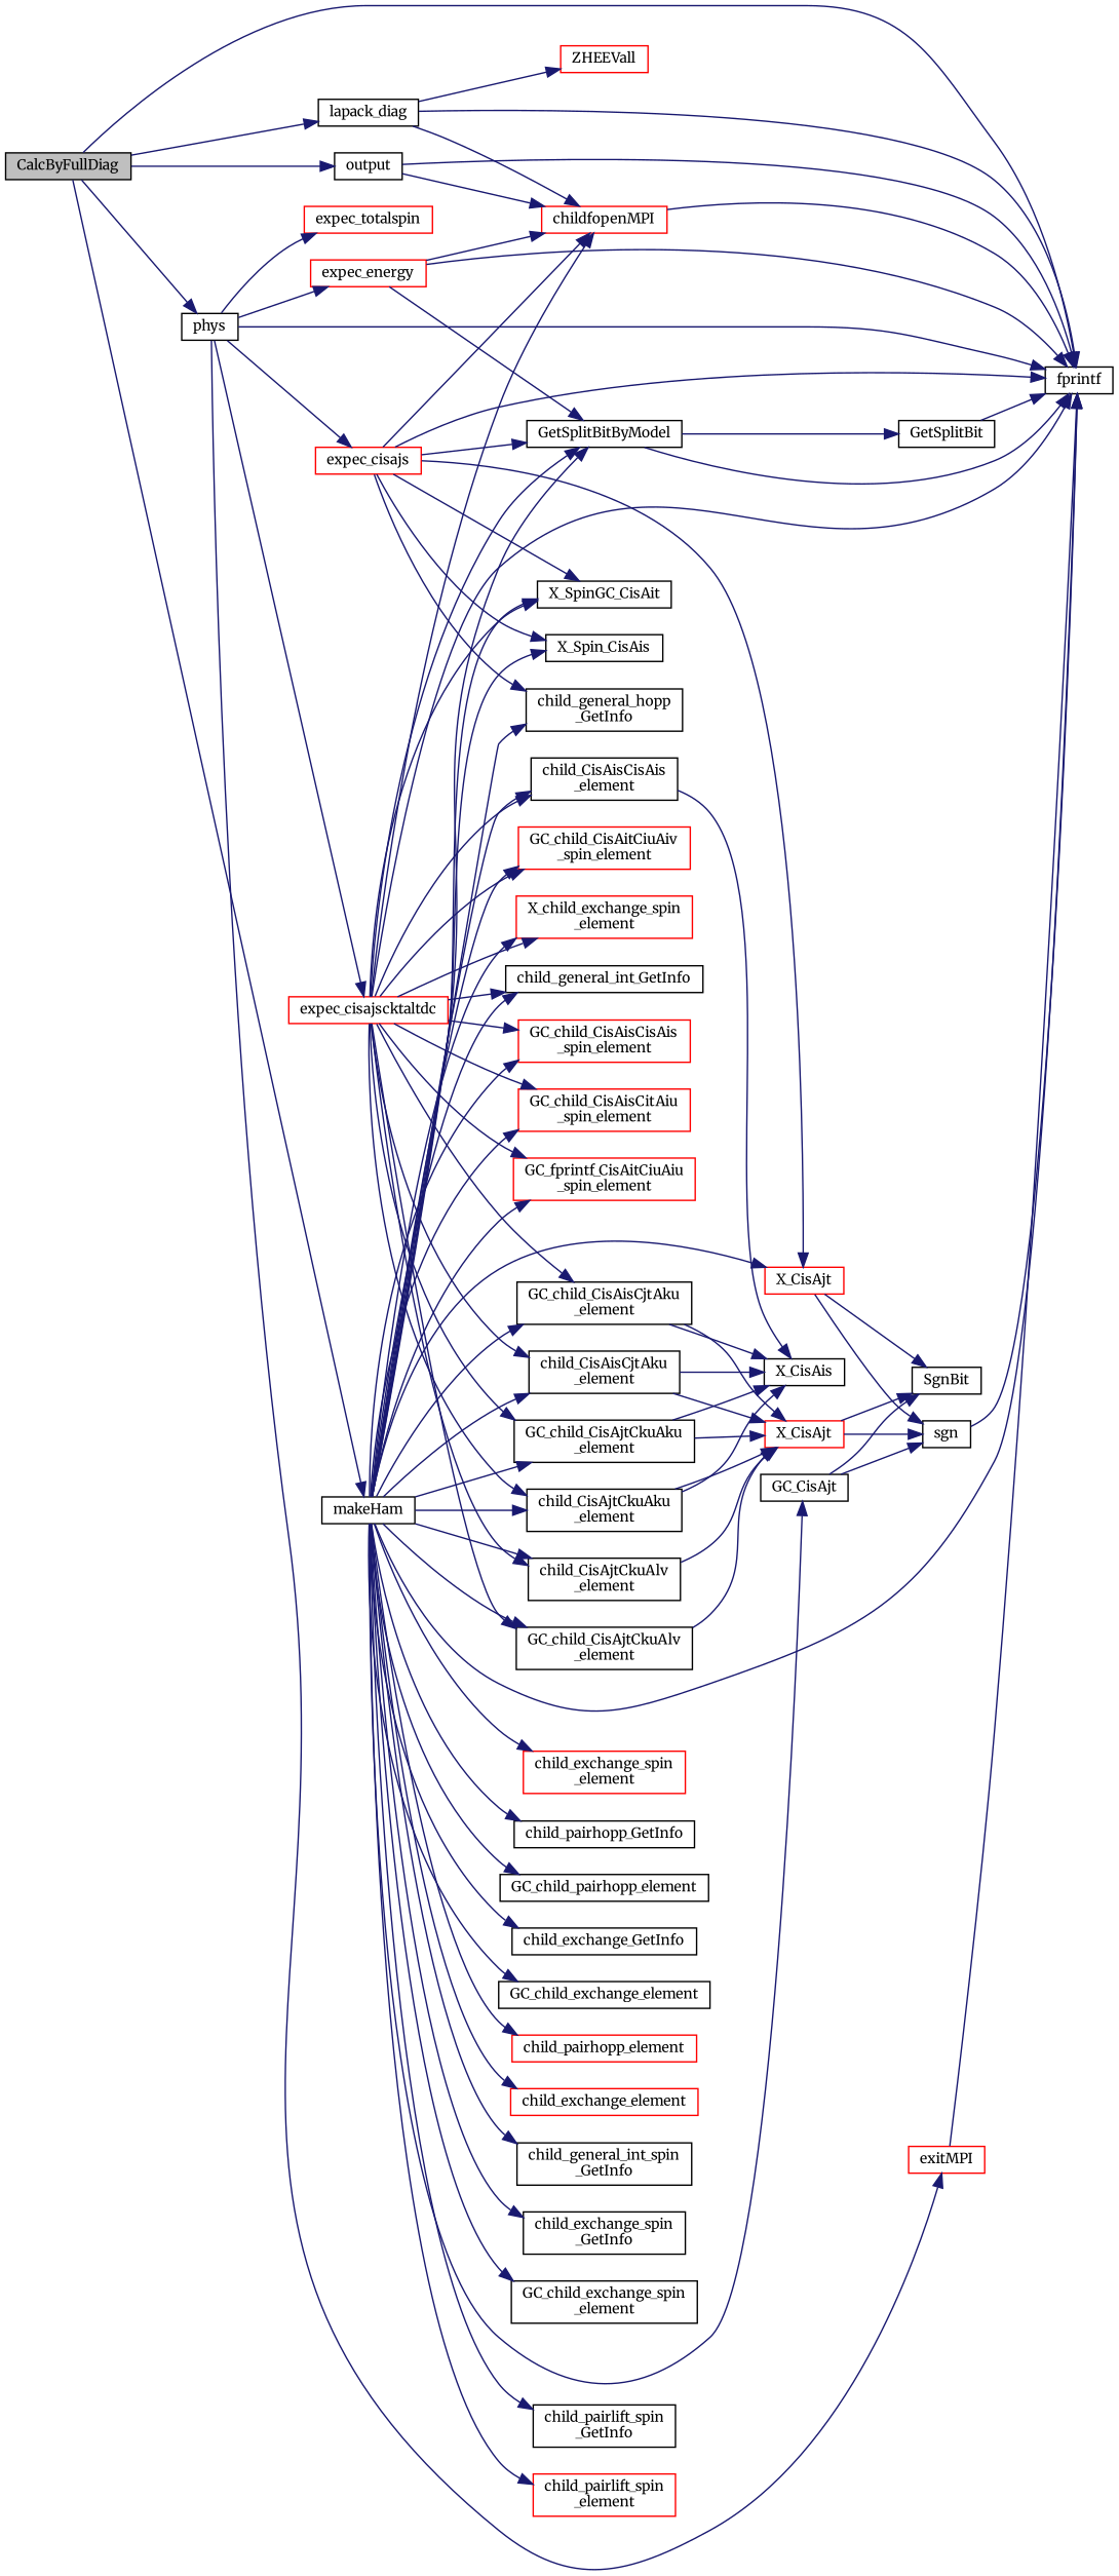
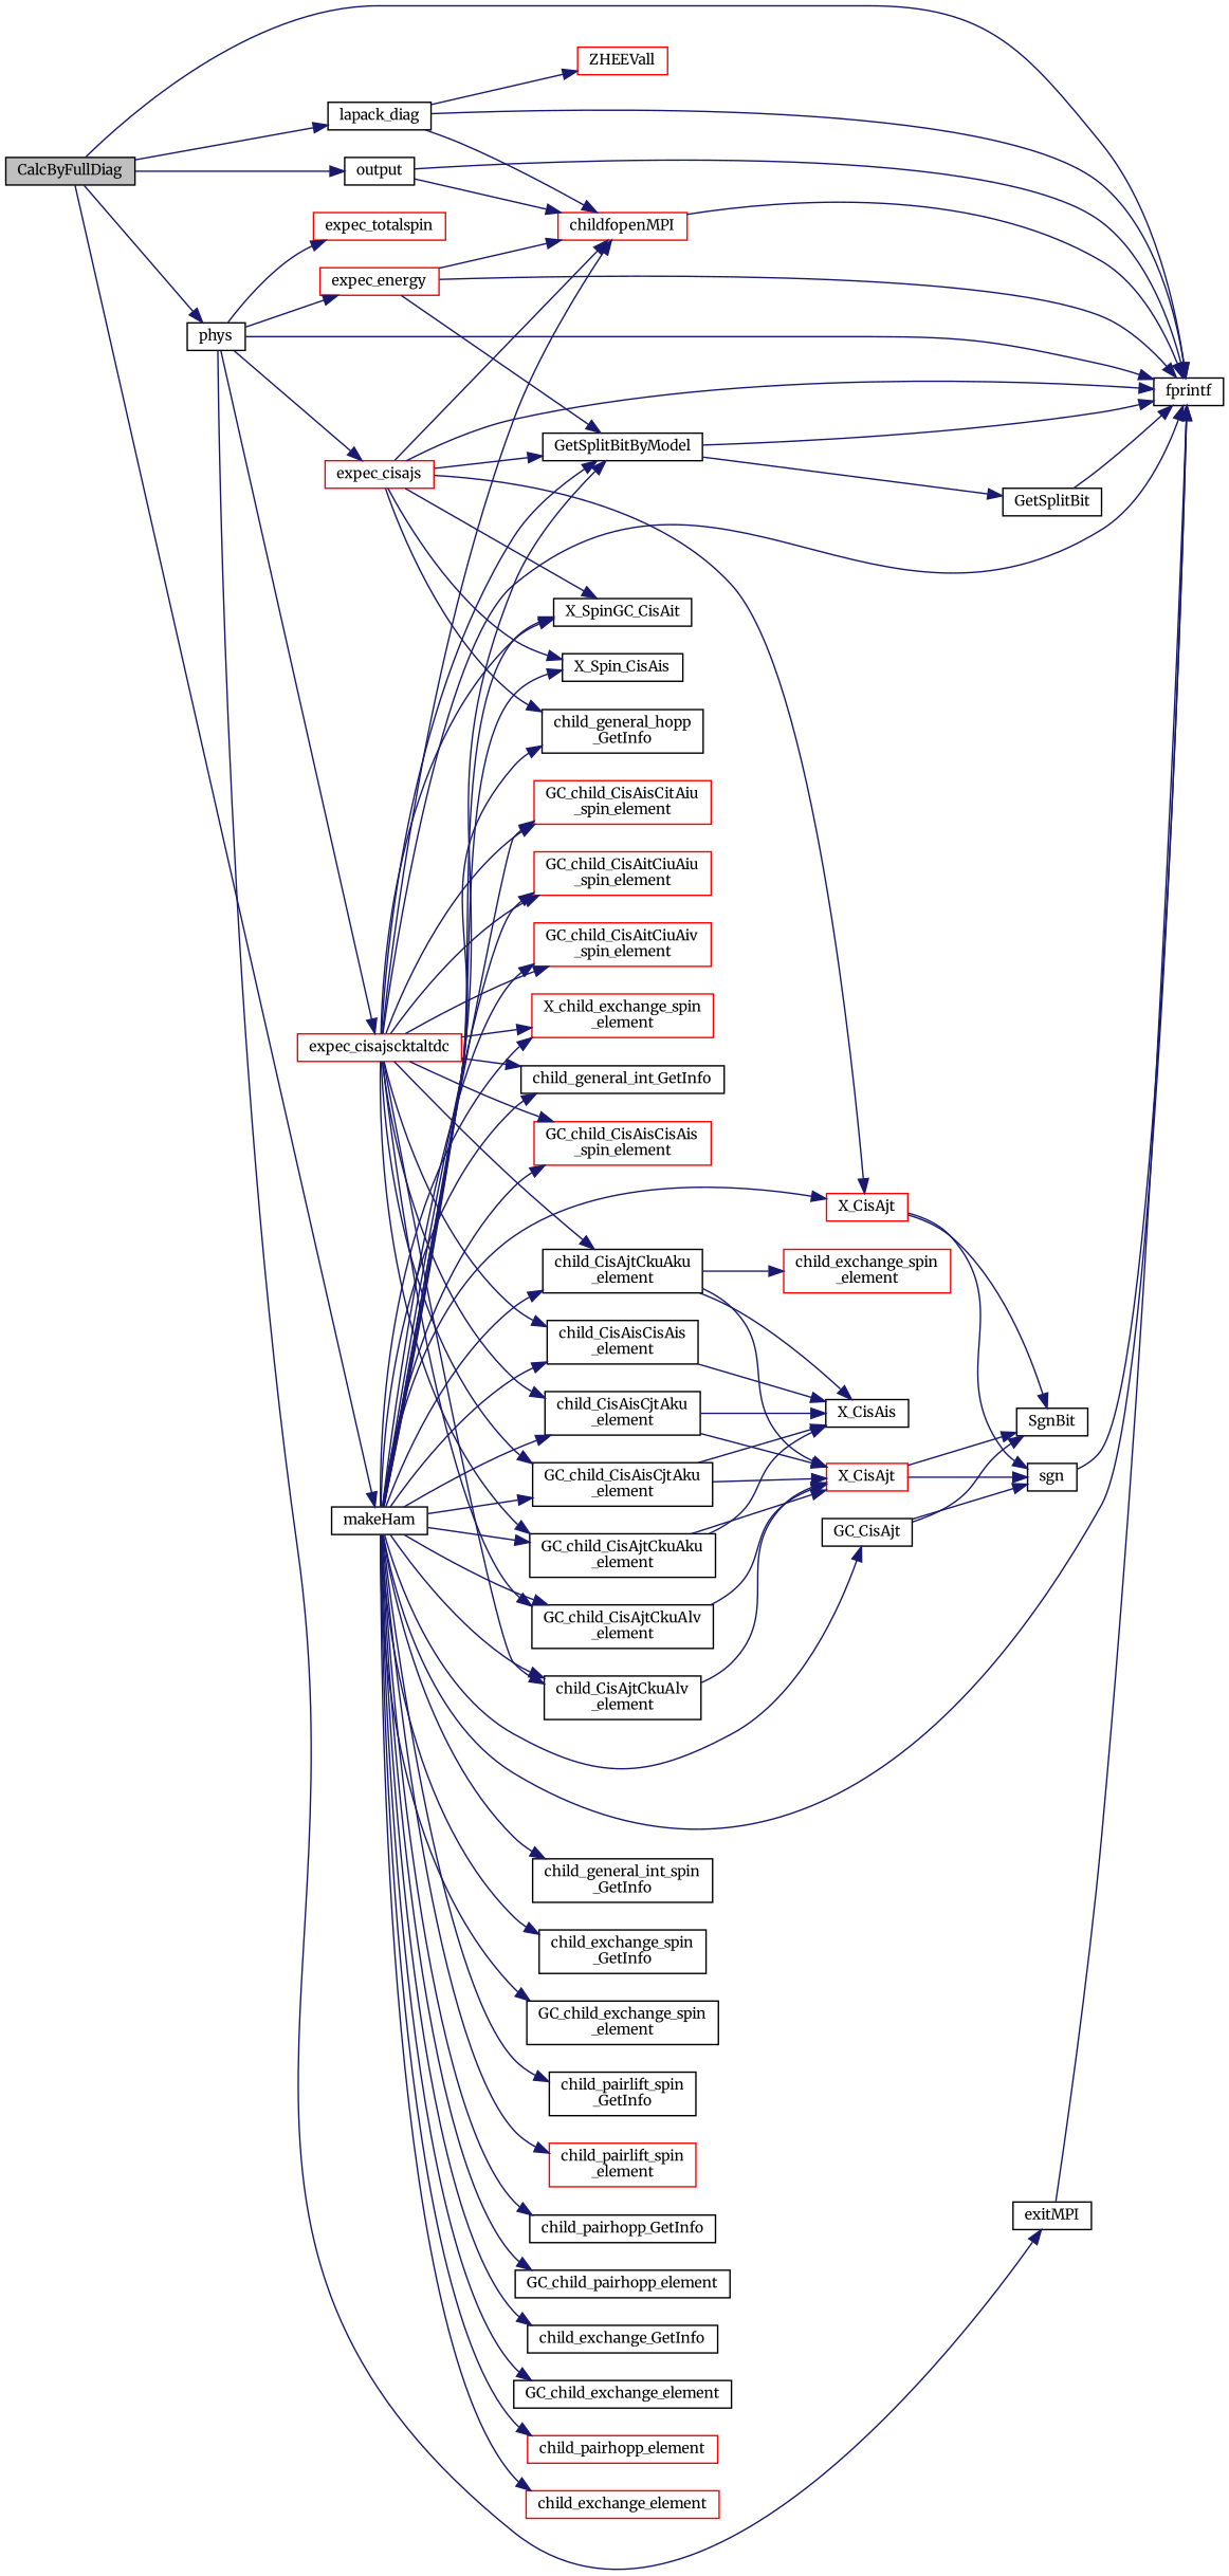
  digraph {
    fontname=Merriweather
    rankdir=LR
    node [color=black fillcolor=white fontname=Merriweather fontsize=10 shape=record style=filled]
    edge [color=midnightblue fontname=Merriweather fontsize=10 labelfontname=Helvetica labelfontsize=10 style=solid]
    n1 [fillcolor=grey75 fontcolor=black height=0.2 label=CalcByFullDiag width=0.4]
    n2 [height=0.2 label=fprintf width=0.4]
    n3 [height=0.2 label=makeHam width=0.4]
    n4 [height=0.2 label=lapack_diag width=0.4]
    n5 [height=0.2 label=phys width=0.4]
    n6 [height=0.2 label=output width=0.4]
    n7 [height=0.2 label=GetSplitBitByModel width=0.4]
    n8 [height=0.2 label="child_general_hopp\l_GetInfo" width=0.4]
    n9 [height=0.2 label=GC_CisAjt width=0.4]
    n10 [height=0.2 label=child_general_int_GetInfo width=0.4]
    n11 [height=0.2 label="GC_child_CisAisCjtAku\l_element" width=0.4]
    n12 [height=0.2 label="GC_child_CisAjtCkuAku\l_element" width=0.4]
    n13 [height=0.2 label="GC_child_CisAjtCkuAlv\l_element" width=0.4]
    n14 [height=0.2 label=child_pairhopp_GetInfo width=0.4]
    n15 [height=0.2 label=GC_child_pairhopp_element width=0.4]
    n16 [height=0.2 label=child_exchange_GetInfo width=0.4]
    n17 [height=0.2 label=GC_child_exchange_element width=0.4]
    n18 [color=red height=0.2 label=X_CisAjt width=0.4]
    n19 [height=0.2 label="child_CisAisCisAis\l_element" width=0.4]
    n20 [height=0.2 label="child_CisAisCjtAku\l_element" width=0.4]
    n21 [height=0.2 label="child_CisAjtCkuAku\l_element" width=0.4]
    n22 [height=0.2 label="child_CisAjtCkuAlv\l_element" width=0.4]
    n23 [color=red height=0.2 label=child_pairhopp_element width=0.4]
    n24 [color=red height=0.2 label=child_exchange_element width=0.4]
    n25 [height=0.2 label=X_Spin_CisAis width=0.4]
    n26 [height=0.2 label=X_SpinGC_CisAit width=0.4]
    n27 [height=0.2 label="child_general_int_spin\l_GetInfo" width=0.4]
    n28 [color=red height=0.2 label="GC_child_CisAisCisAis\l_spin_element" width=0.4]
    n29 [color=red height=0.2 label="GC_child_CisAisCitAiu\l_spin_element" width=0.4]
-   n30 [color=red height=0.2 label="GC_fprintf_CisAitCiuAiu\l_spin_element" width=0.4]
+   n30 [color=red height=0.2 label="GC_child_CisAitCiuAiu\l_spin_element" width=0.4]
    n31 [color=red height=0.2 label="GC_child_CisAitCiuAiv\l_spin_element" width=0.4]
    n32 [height=0.2 label="child_exchange_spin\l_GetInfo" width=0.4]
    n33 [height=0.2 label="GC_child_exchange_spin\l_element" width=0.4]
    n34 [height=0.2 label="child_pairlift_spin\l_GetInfo" width=0.4]
    n35 [color=red height=0.2 label="child_pairlift_spin\l_element" width=0.4]
    n36 [color=red height=0.2 label="X_child_exchange_spin\l_element" width=0.4]
    n37 [color=red height=0.2 label="child_exchange_spin\l_element" width=0.4]
    n38 [color=red height=0.2 label=ZHEEVall width=0.4]
    n39 [color=red height=0.2 label=childfopenMPI width=0.4]
    n40 [color=red height=0.2 label=expec_energy width=0.4]
-   n41 [color=red height=0.2 label=exitMPI width=0.4]
+   n41 [height=0.2 label=exitMPI width=0.4]
    n42 [color=red height=0.2 label=expec_cisajs width=0.4]
    n43 [color=red height=0.2 label=expec_cisajscktaltdc width=0.4]
    n44 [color=red height=0.2 label=expec_totalspin width=0.4]
    n45 [height=0.2 label=GetSplitBit width=0.4]
    n46 [height=0.2 label=sgn width=0.4]
    n47 [height=0.2 label=SgnBit width=0.4]
    n48 [height=0.2 label=X_CisAis width=0.4]
    n49 [color=red height=0.2 label=X_CisAjt width=0.4]
    n1 -> n2
    n1 -> n3
    n1 -> n4
    n1 -> n5
    n1 -> n6
    n3 -> n2
    n3 -> n7
    n3 -> n8
    n3 -> n9
    n3 -> n10
    n3 -> n11
    n3 -> n12
    n3 -> n13
    n3 -> n14
    n3 -> n15
    n3 -> n16
    n3 -> n17
    n3 -> n18
    n3 -> n19
    n3 -> n20
    n3 -> n21
    n3 -> n22
    n3 -> n23
    n3 -> n24
    n3 -> n25
    n3 -> n26
    n3 -> n27
    n3 -> n28
    n3 -> n29
    n3 -> n30
    n3 -> n31
    n3 -> n32
    n3 -> n33
    n3 -> n34
    n3 -> n35
    n3 -> n36
-   n3 -> n37
+   n21 -> n37
    n4 -> n2
    n4 -> n38
    n4 -> n39
    n5 -> n2
    n5 -> n40
    n5 -> n41
    n5 -> n42
    n5 -> n43
    n5 -> n44
    n6 -> n2
    n6 -> n39
    n7 -> n2
    n7 -> n45
    n9 -> n46
    n9 -> n47
    n11 -> n48
    n11 -> n49
    n12 -> n48
    n12 -> n49
    n13 -> n49
    n18 -> n46
    n18 -> n47
    n19 -> n48
    n20 -> n48
    n20 -> n49
    n21 -> n48
    n21 -> n49
    n22 -> n49
    n39 -> n2
    n40 -> n2
    n40 -> n7
    n40 -> n39
    n41 -> n2
    n42 -> n2
    n42 -> n7
    n42 -> n8
    n42 -> n18
    n42 -> n25
    n42 -> n26
    n42 -> n39
    n43 -> n2
    n43 -> n7
    n43 -> n10
    n43 -> n11
    n43 -> n12
    n43 -> n13
    n43 -> n19
    n43 -> n20
    n43 -> n21
    n43 -> n22
    n43 -> n26
    n43 -> n28
    n43 -> n29
    n43 -> n30
    n43 -> n31
    n43 -> n36
    n43 -> n39
    n45 -> n2
    n46 -> n2
    n49 -> n46
    n49 -> n47
  }
